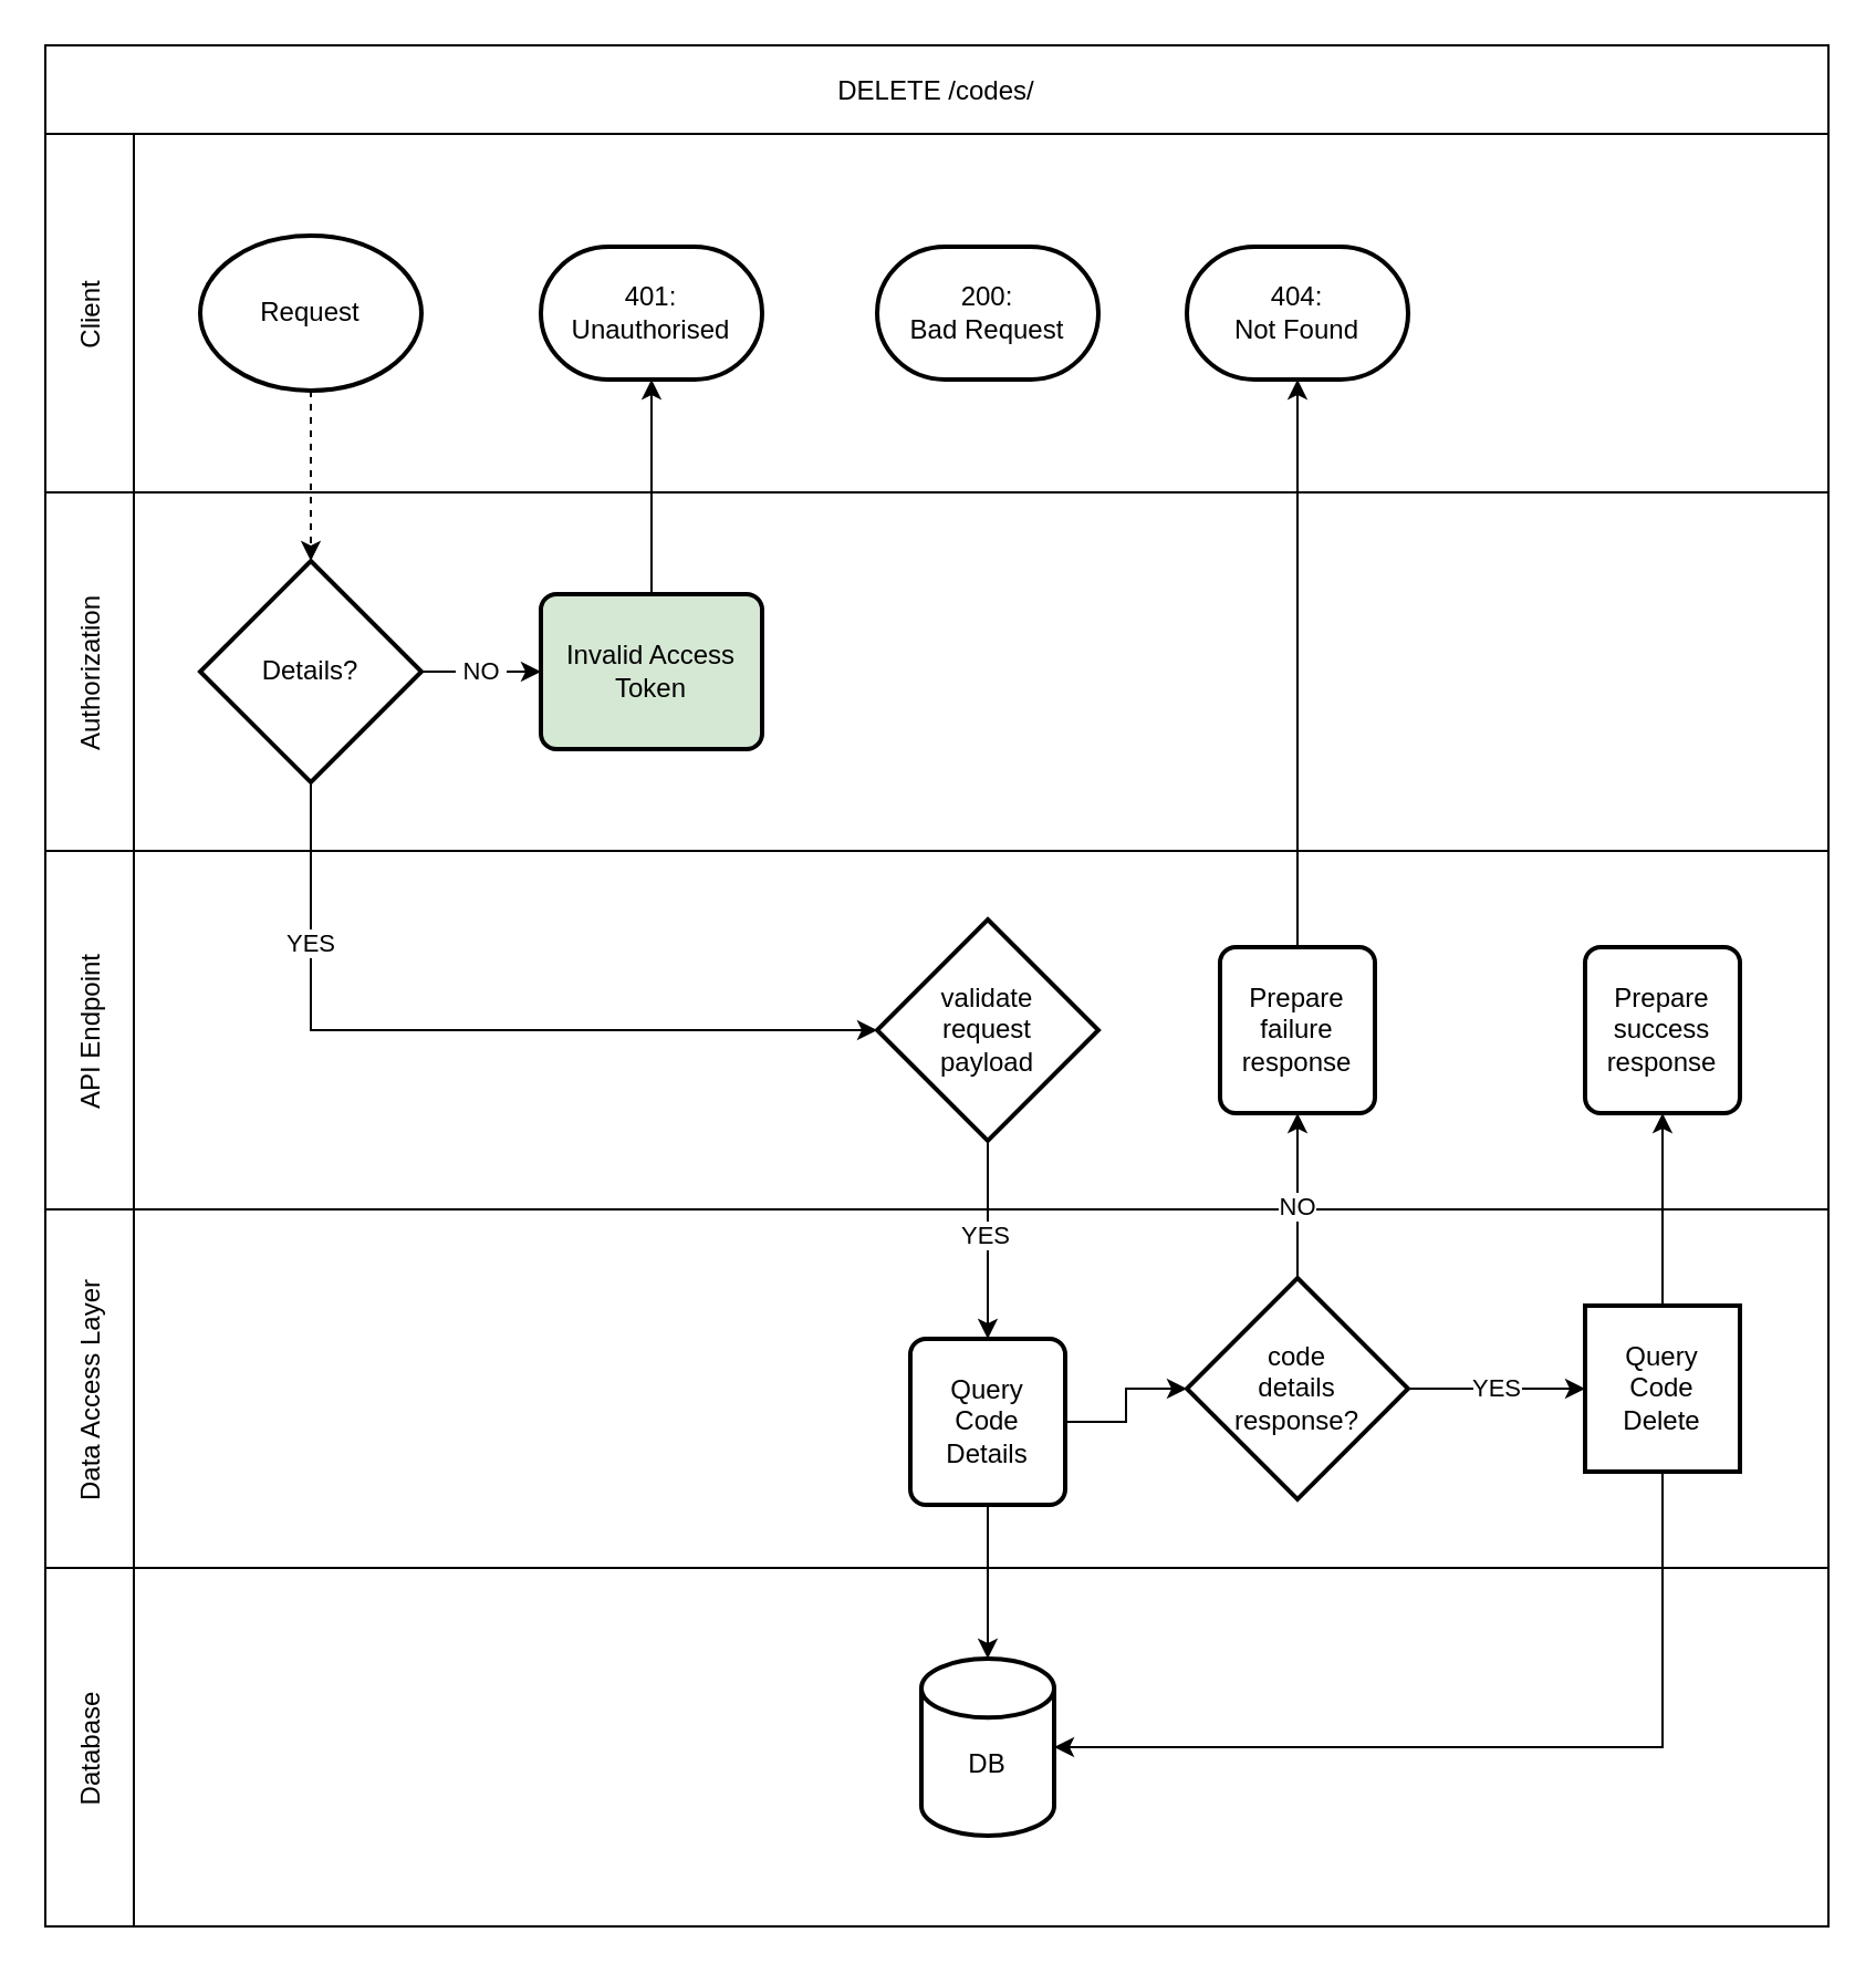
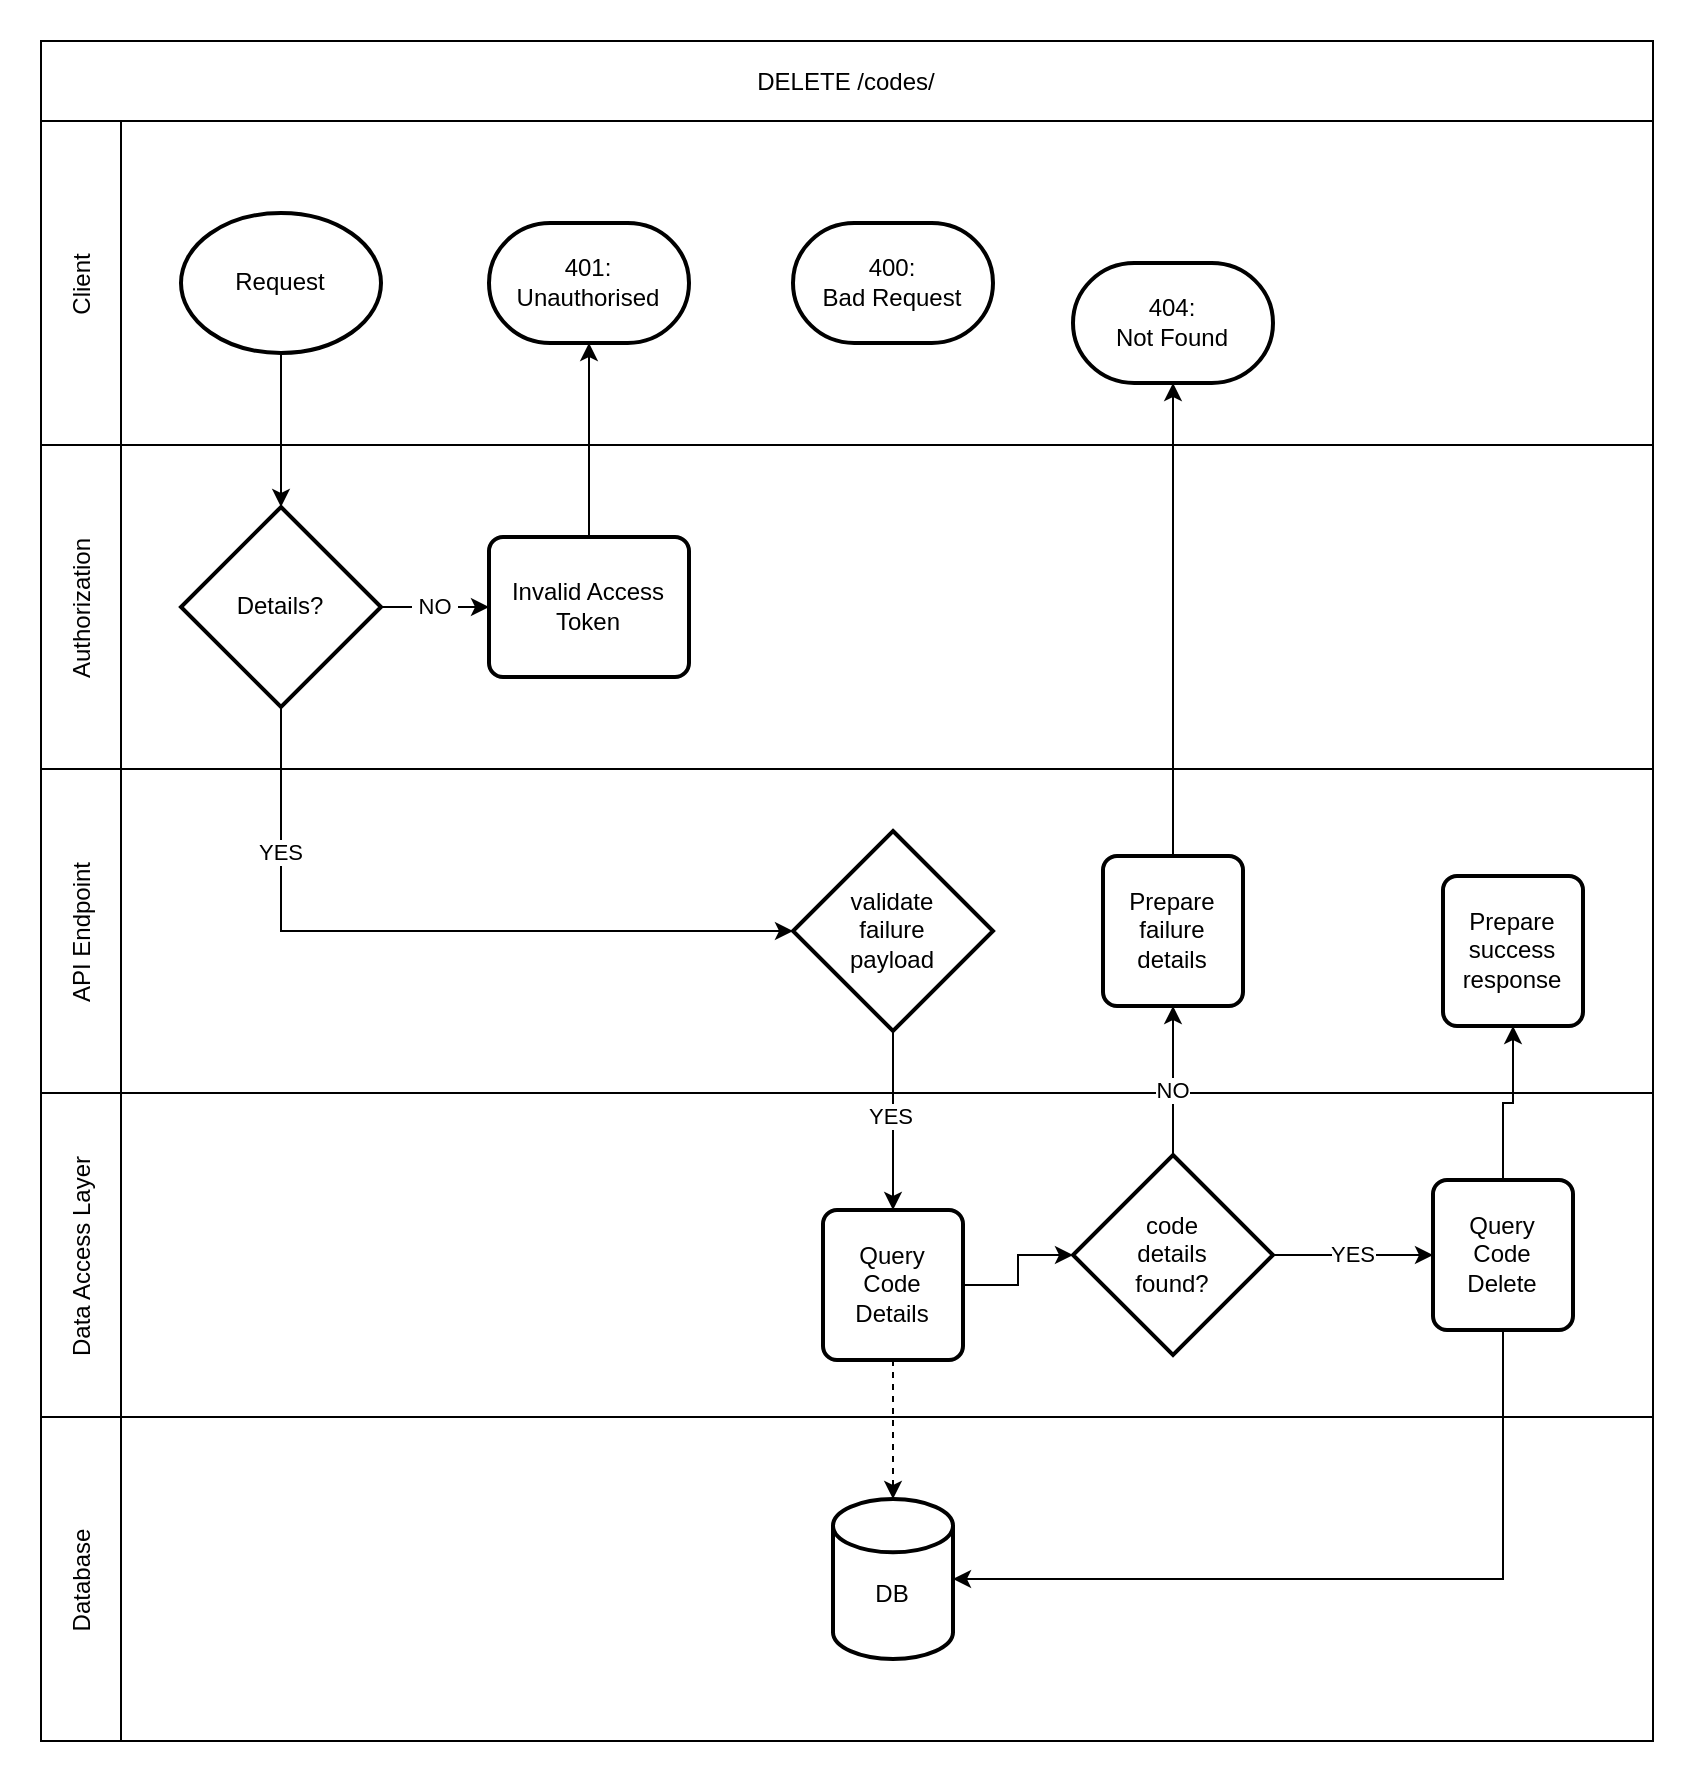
  <mxCell id="0" />
  <mxCell id="1" parent="0" />
  <mxCell id="2" value="DELETE /codes/" style="shape=table;childLayout=tableLayout;startSize=40;collapsible=0;recursiveResize=0;expand=0;" parent="1" vertex="1"><mxGeometry x="20" y="20" width="806" height="850" as="geometry" /></mxCell>
  <mxCell id="3" value="Client" style="shape=tableRow;horizontal=0;swimlaneHead=0;swimlaneBody=0;top=0;left=0;strokeColor=inherit;bottom=0;right=0;dropTarget=0;fontStyle=0;fillColor=none;points=[[0,0.5],[1,0.5]];portConstraint=eastwest;startSize=40;collapsible=0;recursiveResize=0;expand=0;" parent="2" vertex="1"><mxGeometry y="40" width="806" height="162" as="geometry" /></mxCell>
  <mxCell id="4" value="" style="swimlane;swimlaneHead=0;swimlaneBody=0;fontStyle=0;connectable=0;strokeColor=inherit;fillColor=none;startSize=0;collapsible=0;recursiveResize=0;expand=0;" parent="3" vertex="1"><mxGeometry x="40" width="766" height="162" as="geometry"><mxRectangle width="766" height="162" as="alternateBounds" /></mxGeometry></mxCell>
  <mxCell id="5" value="Request" style="strokeWidth=2;html=1;shape=mxgraph.flowchart.start_1;whiteSpace=wrap;" parent="4" vertex="1"><mxGeometry x="30" y="46" width="100" height="70" as="geometry" /></mxCell>
  <mxCell id="6" value="401: Unauthorised" style="strokeWidth=2;html=1;shape=mxgraph.flowchart.terminator;whiteSpace=wrap;" parent="4" vertex="1"><mxGeometry x="184" y="51" width="100" height="60" as="geometry" /></mxCell>
- <mxCell id="7" value="200:&lt;div&gt;Bad Request&lt;/div&gt;" style="strokeWidth=2;html=1;shape=mxgraph.flowchart.terminator;whiteSpace=wrap;" vertex="1" parent="4"><mxGeometry x="336" y="51" width="100" height="60" as="geometry" /></mxCell>
- <mxCell id="8" value="404:&lt;div&gt;Not Found&lt;/div&gt;" style="strokeWidth=2;html=1;shape=mxgraph.flowchart.terminator;whiteSpace=wrap;" vertex="1" parent="4"><mxGeometry x="476" y="51" width="100" height="60" as="geometry" /></mxCell>
+ <mxCell id="7" value="400:&lt;div&gt;Bad Request&lt;/div&gt;" style="strokeWidth=2;html=1;shape=mxgraph.flowchart.terminator;whiteSpace=wrap;" vertex="1" parent="4"><mxGeometry x="336" y="51" width="100" height="60" as="geometry" /></mxCell>
+ <mxCell id="8" value="404:&lt;div&gt;Not Found&lt;/div&gt;" style="strokeWidth=2;html=1;shape=mxgraph.flowchart.terminator;whiteSpace=wrap;" vertex="1" parent="4"><mxGeometry x="476" y="71" width="100" height="60" as="geometry" /></mxCell>
  <mxCell id="9" value="Authorization" style="shape=tableRow;horizontal=0;swimlaneHead=0;swimlaneBody=0;top=0;left=0;strokeColor=inherit;bottom=0;right=0;dropTarget=0;fontStyle=0;fillColor=none;points=[[0,0.5],[1,0.5]];portConstraint=eastwest;startSize=40;collapsible=0;recursiveResize=0;expand=0;" parent="2" vertex="1"><mxGeometry y="202" width="806" height="162" as="geometry" /></mxCell>
  <mxCell id="10" value="" style="swimlane;swimlaneHead=0;swimlaneBody=0;fontStyle=0;connectable=0;strokeColor=inherit;fillColor=none;startSize=0;collapsible=0;recursiveResize=0;expand=0;" parent="9" vertex="1"><mxGeometry x="40" width="766" height="162" as="geometry"><mxRectangle width="766" height="162" as="alternateBounds" /></mxGeometry></mxCell>
  <mxCell id="11" value="Details?" style="strokeWidth=2;html=1;shape=mxgraph.flowchart.decision;whiteSpace=wrap;" parent="10" vertex="1"><mxGeometry x="30" y="31" width="100" height="100" as="geometry" /></mxCell>
- <mxCell id="12" value="Invalid Access Token" style="rounded=1;whiteSpace=wrap;html=1;absoluteArcSize=1;arcSize=14;strokeWidth=2;fillColor=#d5e8d4;" parent="10" vertex="1"><mxGeometry x="184" y="46" width="100" height="70" as="geometry" /></mxCell>
+ <mxCell id="12" value="Invalid Access Token" style="rounded=1;whiteSpace=wrap;html=1;absoluteArcSize=1;arcSize=14;strokeWidth=2;" parent="10" vertex="1"><mxGeometry x="184" y="46" width="100" height="70" as="geometry" /></mxCell>
  <mxCell id="13" value="&amp;nbsp;NO&amp;nbsp;" style="edgeStyle=orthogonalEdgeStyle;rounded=0;orthogonalLoop=1;jettySize=auto;html=1;entryX=0;entryY=0.5;entryDx=0;entryDy=0;" parent="10" source="11" target="12" edge="1"><mxGeometry relative="1" as="geometry" /></mxCell>
  <mxCell id="14" value="API Endpoint" style="shape=tableRow;horizontal=0;swimlaneHead=0;swimlaneBody=0;top=0;left=0;strokeColor=inherit;bottom=0;right=0;dropTarget=0;fontStyle=0;fillColor=none;points=[[0,0.5],[1,0.5]];portConstraint=eastwest;startSize=40;collapsible=0;recursiveResize=0;expand=0;" parent="2" vertex="1"><mxGeometry y="364" width="806" height="162" as="geometry" /></mxCell>
  <mxCell id="15" style="swimlane;swimlaneHead=0;swimlaneBody=0;fontStyle=0;connectable=0;strokeColor=inherit;fillColor=none;startSize=0;collapsible=0;recursiveResize=0;expand=0;" parent="14" vertex="1"><mxGeometry x="40" width="766" height="162" as="geometry"><mxRectangle width="766" height="162" as="alternateBounds" /></mxGeometry></mxCell>
- <mxCell id="16" value="validate&lt;div&gt;request&lt;/div&gt;&lt;div&gt;payload&lt;/div&gt;" style="strokeWidth=2;html=1;shape=mxgraph.flowchart.decision;whiteSpace=wrap;" vertex="1" parent="15"><mxGeometry x="336" y="31" width="100" height="100" as="geometry" /></mxCell>
- <mxCell id="17" value="Prepare&lt;br&gt;success&lt;br&gt;response" style="rounded=1;whiteSpace=wrap;html=1;absoluteArcSize=1;arcSize=14;strokeWidth=2;shadow=0;glass=0;sketch=0;gradientColor=none;" parent="15" vertex="1"><mxGeometry x="656" y="43.5" width="70" height="75" as="geometry" /></mxCell>
- <mxCell id="18" value="Prepare&lt;br&gt;failure&lt;br&gt;response" style="rounded=1;whiteSpace=wrap;html=1;absoluteArcSize=1;arcSize=14;strokeWidth=2;shadow=0;glass=0;sketch=0;gradientColor=none;" vertex="1" parent="15"><mxGeometry x="491" y="43.5" width="70" height="75" as="geometry" /></mxCell>
+ <mxCell id="16" value="validate&lt;div&gt;failure&lt;/div&gt;&lt;div&gt;payload&lt;/div&gt;" style="strokeWidth=2;html=1;shape=mxgraph.flowchart.decision;whiteSpace=wrap;" vertex="1" parent="15"><mxGeometry x="336" y="31" width="100" height="100" as="geometry" /></mxCell>
+ <mxCell id="17" value="Prepare&lt;br&gt;success&lt;br&gt;response" style="rounded=1;whiteSpace=wrap;html=1;absoluteArcSize=1;arcSize=14;strokeWidth=2;shadow=0;glass=0;sketch=0;gradientColor=none;" parent="15" vertex="1"><mxGeometry x="661" y="53.5" width="70" height="75" as="geometry" /></mxCell>
+ <mxCell id="18" value="Prepare&lt;br&gt;failure&lt;br&gt;details" style="rounded=1;whiteSpace=wrap;html=1;absoluteArcSize=1;arcSize=14;strokeWidth=2;shadow=0;glass=0;sketch=0;gradientColor=none;" vertex="1" parent="15"><mxGeometry x="491" y="43.5" width="70" height="75" as="geometry" /></mxCell>
  <mxCell id="19" value="Data Access Layer" style="shape=tableRow;horizontal=0;swimlaneHead=0;swimlaneBody=0;top=0;left=0;strokeColor=inherit;bottom=0;right=0;dropTarget=0;fontStyle=0;fillColor=none;points=[[0,0.5],[1,0.5]];portConstraint=eastwest;startSize=40;collapsible=0;recursiveResize=0;expand=0;" parent="2" vertex="1"><mxGeometry y="526" width="806" height="162" as="geometry" /></mxCell>
  <mxCell id="20" style="swimlane;swimlaneHead=0;swimlaneBody=0;fontStyle=0;connectable=0;strokeColor=inherit;fillColor=none;startSize=0;collapsible=0;recursiveResize=0;expand=0;" parent="19" vertex="1"><mxGeometry x="40" width="766" height="162" as="geometry"><mxRectangle width="766" height="162" as="alternateBounds" /></mxGeometry></mxCell>
  <mxCell id="21" style="edgeStyle=orthogonalEdgeStyle;rounded=0;orthogonalLoop=1;jettySize=auto;html=1;" edge="1" parent="20" source="22" target="24"><mxGeometry relative="1" as="geometry" /></mxCell>
  <mxCell id="22" value="Query&lt;div&gt;Code&lt;/div&gt;&lt;div&gt;Details&lt;/div&gt;" style="rounded=1;whiteSpace=wrap;html=1;absoluteArcSize=1;arcSize=14;strokeWidth=2;shadow=0;glass=0;sketch=0;gradientColor=none;" parent="20" vertex="1"><mxGeometry x="351" y="58.5" width="70" height="75" as="geometry" /></mxCell>
  <mxCell id="23" value="YES" style="edgeStyle=orthogonalEdgeStyle;rounded=0;orthogonalLoop=1;jettySize=auto;html=1;entryX=0;entryY=0.5;entryDx=0;entryDy=0;" edge="1" parent="20" source="24" target="25"><mxGeometry relative="1" as="geometry" /></mxCell>
- <mxCell id="24" value="code&lt;div&gt;details&lt;/div&gt;&lt;div&gt;response?&lt;/div&gt;" style="strokeWidth=2;html=1;shape=mxgraph.flowchart.decision;whiteSpace=wrap;" vertex="1" parent="20"><mxGeometry x="476" y="31" width="100" height="100" as="geometry" /></mxCell>
- <mxCell id="25" value="Query&lt;div&gt;Code&lt;/div&gt;&lt;div&gt;Delete&lt;/div&gt;" style="whiteSpace=wrap;html=1;absoluteArcSize=1;arcSize=14;strokeWidth=2;shadow=0;glass=0;sketch=0;gradientColor=none;rounded=0;" vertex="1" parent="20"><mxGeometry x="656" y="43.5" width="70" height="75" as="geometry" /></mxCell>
+ <mxCell id="24" value="code&lt;div&gt;details&lt;/div&gt;&lt;div&gt;found?&lt;/div&gt;" style="strokeWidth=2;html=1;shape=mxgraph.flowchart.decision;whiteSpace=wrap;" vertex="1" parent="20"><mxGeometry x="476" y="31" width="100" height="100" as="geometry" /></mxCell>
+ <mxCell id="25" value="Query&lt;div&gt;Code&lt;/div&gt;&lt;div&gt;Delete&lt;/div&gt;" style="rounded=1;whiteSpace=wrap;html=1;absoluteArcSize=1;arcSize=14;strokeWidth=2;shadow=0;glass=0;sketch=0;gradientColor=none;" vertex="1" parent="20"><mxGeometry x="656" y="43.5" width="70" height="75" as="geometry" /></mxCell>
  <mxCell id="26" value="Database" style="shape=tableRow;horizontal=0;swimlaneHead=0;swimlaneBody=0;top=0;left=0;strokeColor=inherit;bottom=0;right=0;dropTarget=0;fontStyle=0;fillColor=none;points=[[0,0.5],[1,0.5]];portConstraint=eastwest;startSize=40;collapsible=0;recursiveResize=0;expand=0;" parent="2" vertex="1"><mxGeometry y="688" width="806" height="162" as="geometry" /></mxCell>
  <mxCell id="27" style="swimlane;swimlaneHead=0;swimlaneBody=0;fontStyle=0;connectable=0;strokeColor=inherit;fillColor=none;startSize=0;collapsible=0;recursiveResize=0;expand=0;" parent="26" vertex="1"><mxGeometry x="40" width="766" height="162" as="geometry"><mxRectangle width="766" height="162" as="alternateBounds" /></mxGeometry></mxCell>
  <mxCell id="28" value="&lt;br&gt;DB" style="strokeWidth=2;html=1;shape=mxgraph.flowchart.database;whiteSpace=wrap;rounded=0;shadow=0;glass=0;sketch=0;gradientColor=none;" parent="27" vertex="1"><mxGeometry x="356" y="41" width="60" height="80" as="geometry" /></mxCell>
- <mxCell id="29" style="edgeStyle=orthogonalEdgeStyle;rounded=0;orthogonalLoop=1;jettySize=auto;html=1;entryX=0.5;entryY=0;entryDx=0;entryDy=0;entryPerimeter=0;dashed=1;" parent="2" source="5" target="11" edge="1"><mxGeometry relative="1" as="geometry" /></mxCell>
+ <mxCell id="29" style="edgeStyle=orthogonalEdgeStyle;rounded=0;orthogonalLoop=1;jettySize=auto;html=1;entryX=0.5;entryY=0;entryDx=0;entryDy=0;entryPerimeter=0;" parent="2" source="5" target="11" edge="1"><mxGeometry relative="1" as="geometry" /></mxCell>
  <mxCell id="30" style="edgeStyle=orthogonalEdgeStyle;rounded=0;orthogonalLoop=1;jettySize=auto;html=1;entryX=0;entryY=0.5;entryDx=0;entryDy=0;exitX=0.5;exitY=1;exitDx=0;exitDy=0;exitPerimeter=0;entryPerimeter=0;" parent="2" source="11" target="16" edge="1"><mxGeometry relative="1" as="geometry"><mxPoint x="-690" y="500" as="targetPoint" /></mxGeometry></mxCell>
  <mxCell id="31" value="YES" style="edgeLabel;html=1;align=center;verticalAlign=middle;resizable=0;points=[];" parent="30" vertex="1" connectable="0"><mxGeometry x="-0.608" y="-1" relative="1" as="geometry"><mxPoint as="offset" /></mxGeometry></mxCell>
  <mxCell id="32" style="edgeStyle=orthogonalEdgeStyle;rounded=0;orthogonalLoop=1;jettySize=auto;html=1;entryX=0.5;entryY=1;entryDx=0;entryDy=0;entryPerimeter=0;" parent="2" source="12" target="6" edge="1"><mxGeometry relative="1" as="geometry" /></mxCell>
- <mxCell id="33" style="edgeStyle=orthogonalEdgeStyle;rounded=0;orthogonalLoop=1;jettySize=auto;html=1;" parent="2" source="22" target="28" edge="1"><mxGeometry relative="1" as="geometry" /></mxCell>
+ <mxCell id="33" style="edgeStyle=orthogonalEdgeStyle;rounded=0;orthogonalLoop=1;jettySize=auto;html=1;dashed=1;" parent="2" source="22" target="28" edge="1"><mxGeometry relative="1" as="geometry" /></mxCell>
  <mxCell id="34" style="edgeStyle=orthogonalEdgeStyle;rounded=0;orthogonalLoop=1;jettySize=auto;html=1;" edge="1" parent="2" source="16" target="22"><mxGeometry relative="1" as="geometry" /></mxCell>
  <mxCell id="35" value="YES" style="edgeLabel;html=1;align=center;verticalAlign=middle;resizable=0;points=[];" vertex="1" connectable="0" parent="34"><mxGeometry x="-0.06" y="-2" relative="1" as="geometry"><mxPoint as="offset" /></mxGeometry></mxCell>
  <mxCell id="36" style="edgeStyle=orthogonalEdgeStyle;rounded=0;orthogonalLoop=1;jettySize=auto;html=1;entryX=0.5;entryY=1;entryDx=0;entryDy=0;" edge="1" parent="2" source="24" target="18"><mxGeometry relative="1" as="geometry" /></mxCell>
  <mxCell id="37" value="NO" style="edgeLabel;html=1;align=center;verticalAlign=middle;resizable=0;points=[];" vertex="1" connectable="0" parent="36"><mxGeometry x="-0.125" y="1" relative="1" as="geometry"><mxPoint as="offset" /></mxGeometry></mxCell>
  <mxCell id="38" style="edgeStyle=orthogonalEdgeStyle;rounded=0;orthogonalLoop=1;jettySize=auto;html=1;entryX=0.5;entryY=1;entryDx=0;entryDy=0;entryPerimeter=0;" edge="1" parent="2" source="18" target="8"><mxGeometry relative="1" as="geometry" /></mxCell>
  <mxCell id="39" style="edgeStyle=orthogonalEdgeStyle;rounded=0;orthogonalLoop=1;jettySize=auto;html=1;entryX=1;entryY=0.5;entryDx=0;entryDy=0;entryPerimeter=0;exitX=0.5;exitY=1;exitDx=0;exitDy=0;" edge="1" parent="2" source="25" target="28"><mxGeometry relative="1" as="geometry"><mxPoint x="731" y="770" as="targetPoint" /><Array as="points"><mxPoint x="731" y="769" /></Array></mxGeometry></mxCell>
  <mxCell id="40" style="edgeStyle=orthogonalEdgeStyle;rounded=0;orthogonalLoop=1;jettySize=auto;html=1;entryX=0.5;entryY=1;entryDx=0;entryDy=0;" edge="1" parent="2" source="25" target="17"><mxGeometry relative="1" as="geometry" /></mxCell>
